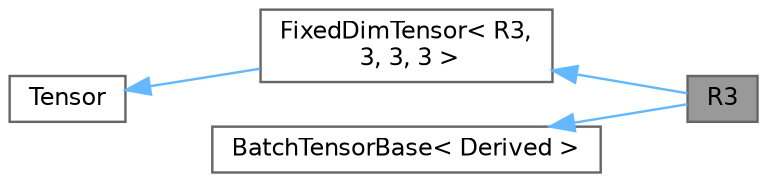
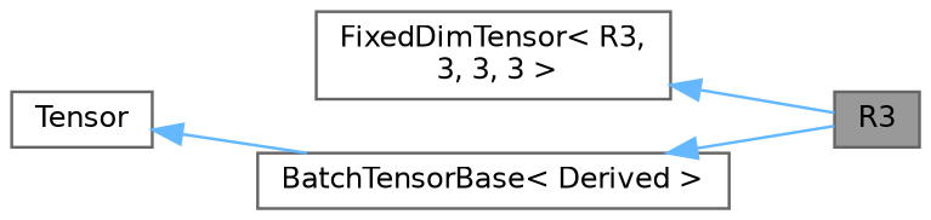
  digraph {
    rankdir=LR
    node [color=gray40 fillcolor=white fontname=Helvetica fontsize=10 shape=box style=filled]
    edge [color=steelblue1 dir=back fontname=Helvetica fontsize=10 labelfontname=Helvetica labelfontsize=10 style=solid]
    n1 [fillcolor=grey60 fontcolor=black height=0.2 label=R3 width=0.4]
    n2 [height=0.2 label="FixedDimTensor\< R3,\l 3, 3, 3 \>" width=0.4]
    n3 [height=0.2 label="BatchTensorBase\< Derived \>" width=0.4]
    n4 [height=0.2 label=Tensor width=0.4]
    n2 -> n1
    n3 -> n1
-   n4 -> n2
+   n4 -> n3
  }
